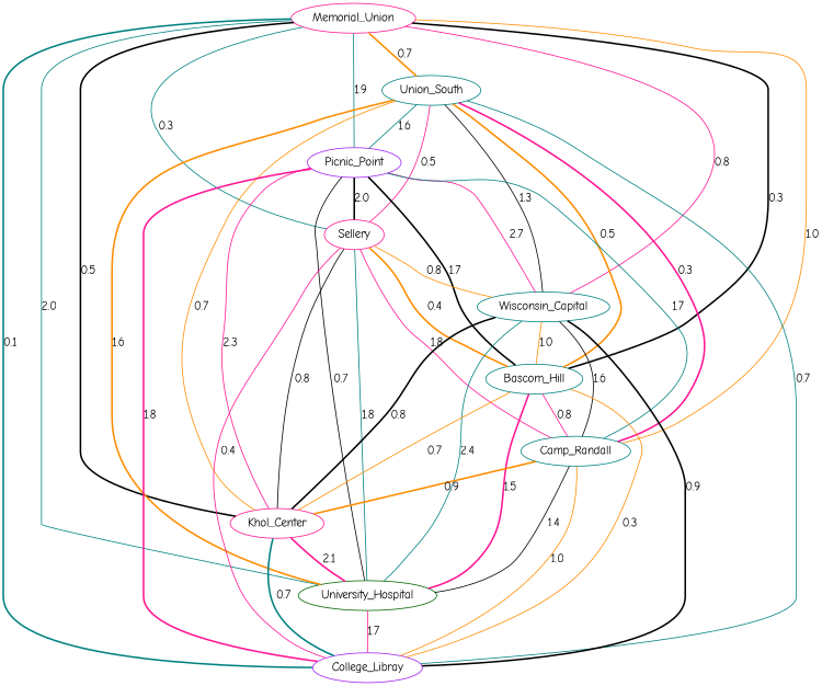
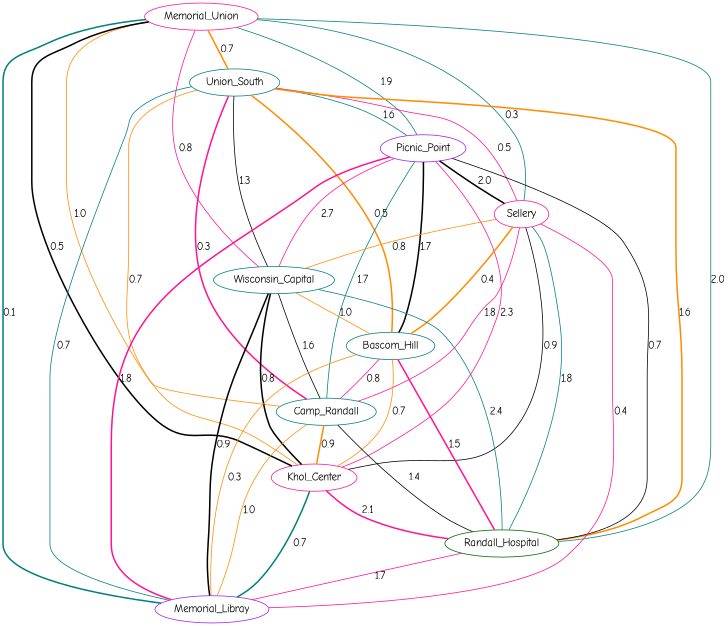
  graph {
    fontname="Comic Neue"
    node [color=teal fontname="Comic Neue"]
    edge [color=darkorange fontname="Comic Neue" style=solid]
    Memorial_Union [color=deeppink]
    Union_South
    Picnic_Point [color=purple]
    Sellery [color=deeppink]
    Wisconsin_Capital
    Bascom_Hill
    Camp_Randall
    Khol_Center [color=deeppink]
-   University_Hospital [color=darkgreen]
-   College_Libray [color=purple]
+   University_Hospital [color=darkgreen label=Randall_Hospital]
+   College_Libray [color=purple label=Memorial_Libray]
    Memorial_Union -- Union_South [label=0.7 style=bold]
    Memorial_Union -- Picnic_Point [color=teal label=1.9]
    Memorial_Union -- Sellery [color=teal label=0.3]
    Memorial_Union -- Wisconsin_Capital [color=deeppink label=0.8]
-   Memorial_Union -- Bascom_Hill [color=black label=0.3 style=bold]
    Memorial_Union -- Camp_Randall [label=1.0]
    Memorial_Union -- Khol_Center [color=black label=0.5 style=bold]
    Memorial_Union -- University_Hospital [color=teal label=2.0]
    Memorial_Union -- College_Libray [color=teal label=0.1 style=bold]
    Union_South -- Picnic_Point [color=teal label=1.6]
    Union_South -- Sellery [color=deeppink label=0.5]
    Union_South -- Wisconsin_Capital [color=black label=1.3]
    Union_South -- Bascom_Hill [label=0.5 style=bold]
    Union_South -- Camp_Randall [color=deeppink label=0.3 style=bold]
    Union_South -- Khol_Center [label=0.7]
    Union_South -- University_Hospital [label=1.6 style=bold]
    Union_South -- College_Libray [color=teal label=0.7]
    Picnic_Point -- Sellery [color=black label=2.0 style=bold]
    Picnic_Point -- Wisconsin_Capital [color=deeppink label=2.7]
    Picnic_Point -- Bascom_Hill [color=black label=1.7 style=bold]
    Picnic_Point -- Camp_Randall [color=teal label=1.7]
    Picnic_Point -- Khol_Center [color=deeppink label=2.3]
    Picnic_Point -- University_Hospital [color=black label=0.7]
    Picnic_Point -- College_Libray [color=deeppink label=1.8 style=bold]
    Sellery -- Wisconsin_Capital [label=0.8]
    Sellery -- Bascom_Hill [label=0.4 style=bold]
    Sellery -- Camp_Randall [color=deeppink label=1.8]
-   Sellery -- Khol_Center [color=black label=0.8]
+   Sellery -- Khol_Center [color=black label=0.9]
    Sellery -- University_Hospital [color=teal label=1.8]
    Sellery -- College_Libray [color=deeppink label=0.4]
    Wisconsin_Capital -- Bascom_Hill [label=1.0]
    Wisconsin_Capital -- Camp_Randall [color=black label=1.6]
    Wisconsin_Capital -- Khol_Center [color=black label=0.8 style=bold]
    Wisconsin_Capital -- University_Hospital [color=teal label=2.4]
    Wisconsin_Capital -- College_Libray [color=black label=0.9 style=bold]
    Bascom_Hill -- Camp_Randall [color=deeppink label=0.8]
    Bascom_Hill -- Khol_Center [label=0.7]
    Bascom_Hill -- University_Hospital [color=deeppink label=1.5 style=bold]
    Bascom_Hill -- College_Libray [label=0.3]
    Camp_Randall -- Khol_Center [label=0.9 style=bold]
    Camp_Randall -- University_Hospital [color=black label=1.4]
    Camp_Randall -- College_Libray [label=1.0]
    Khol_Center -- University_Hospital [color=deeppink label=2.1 style=bold]
    Khol_Center -- College_Libray [color=teal label=0.7 style=bold]
    University_Hospital -- College_Libray [color=deeppink label=1.7]
  }
